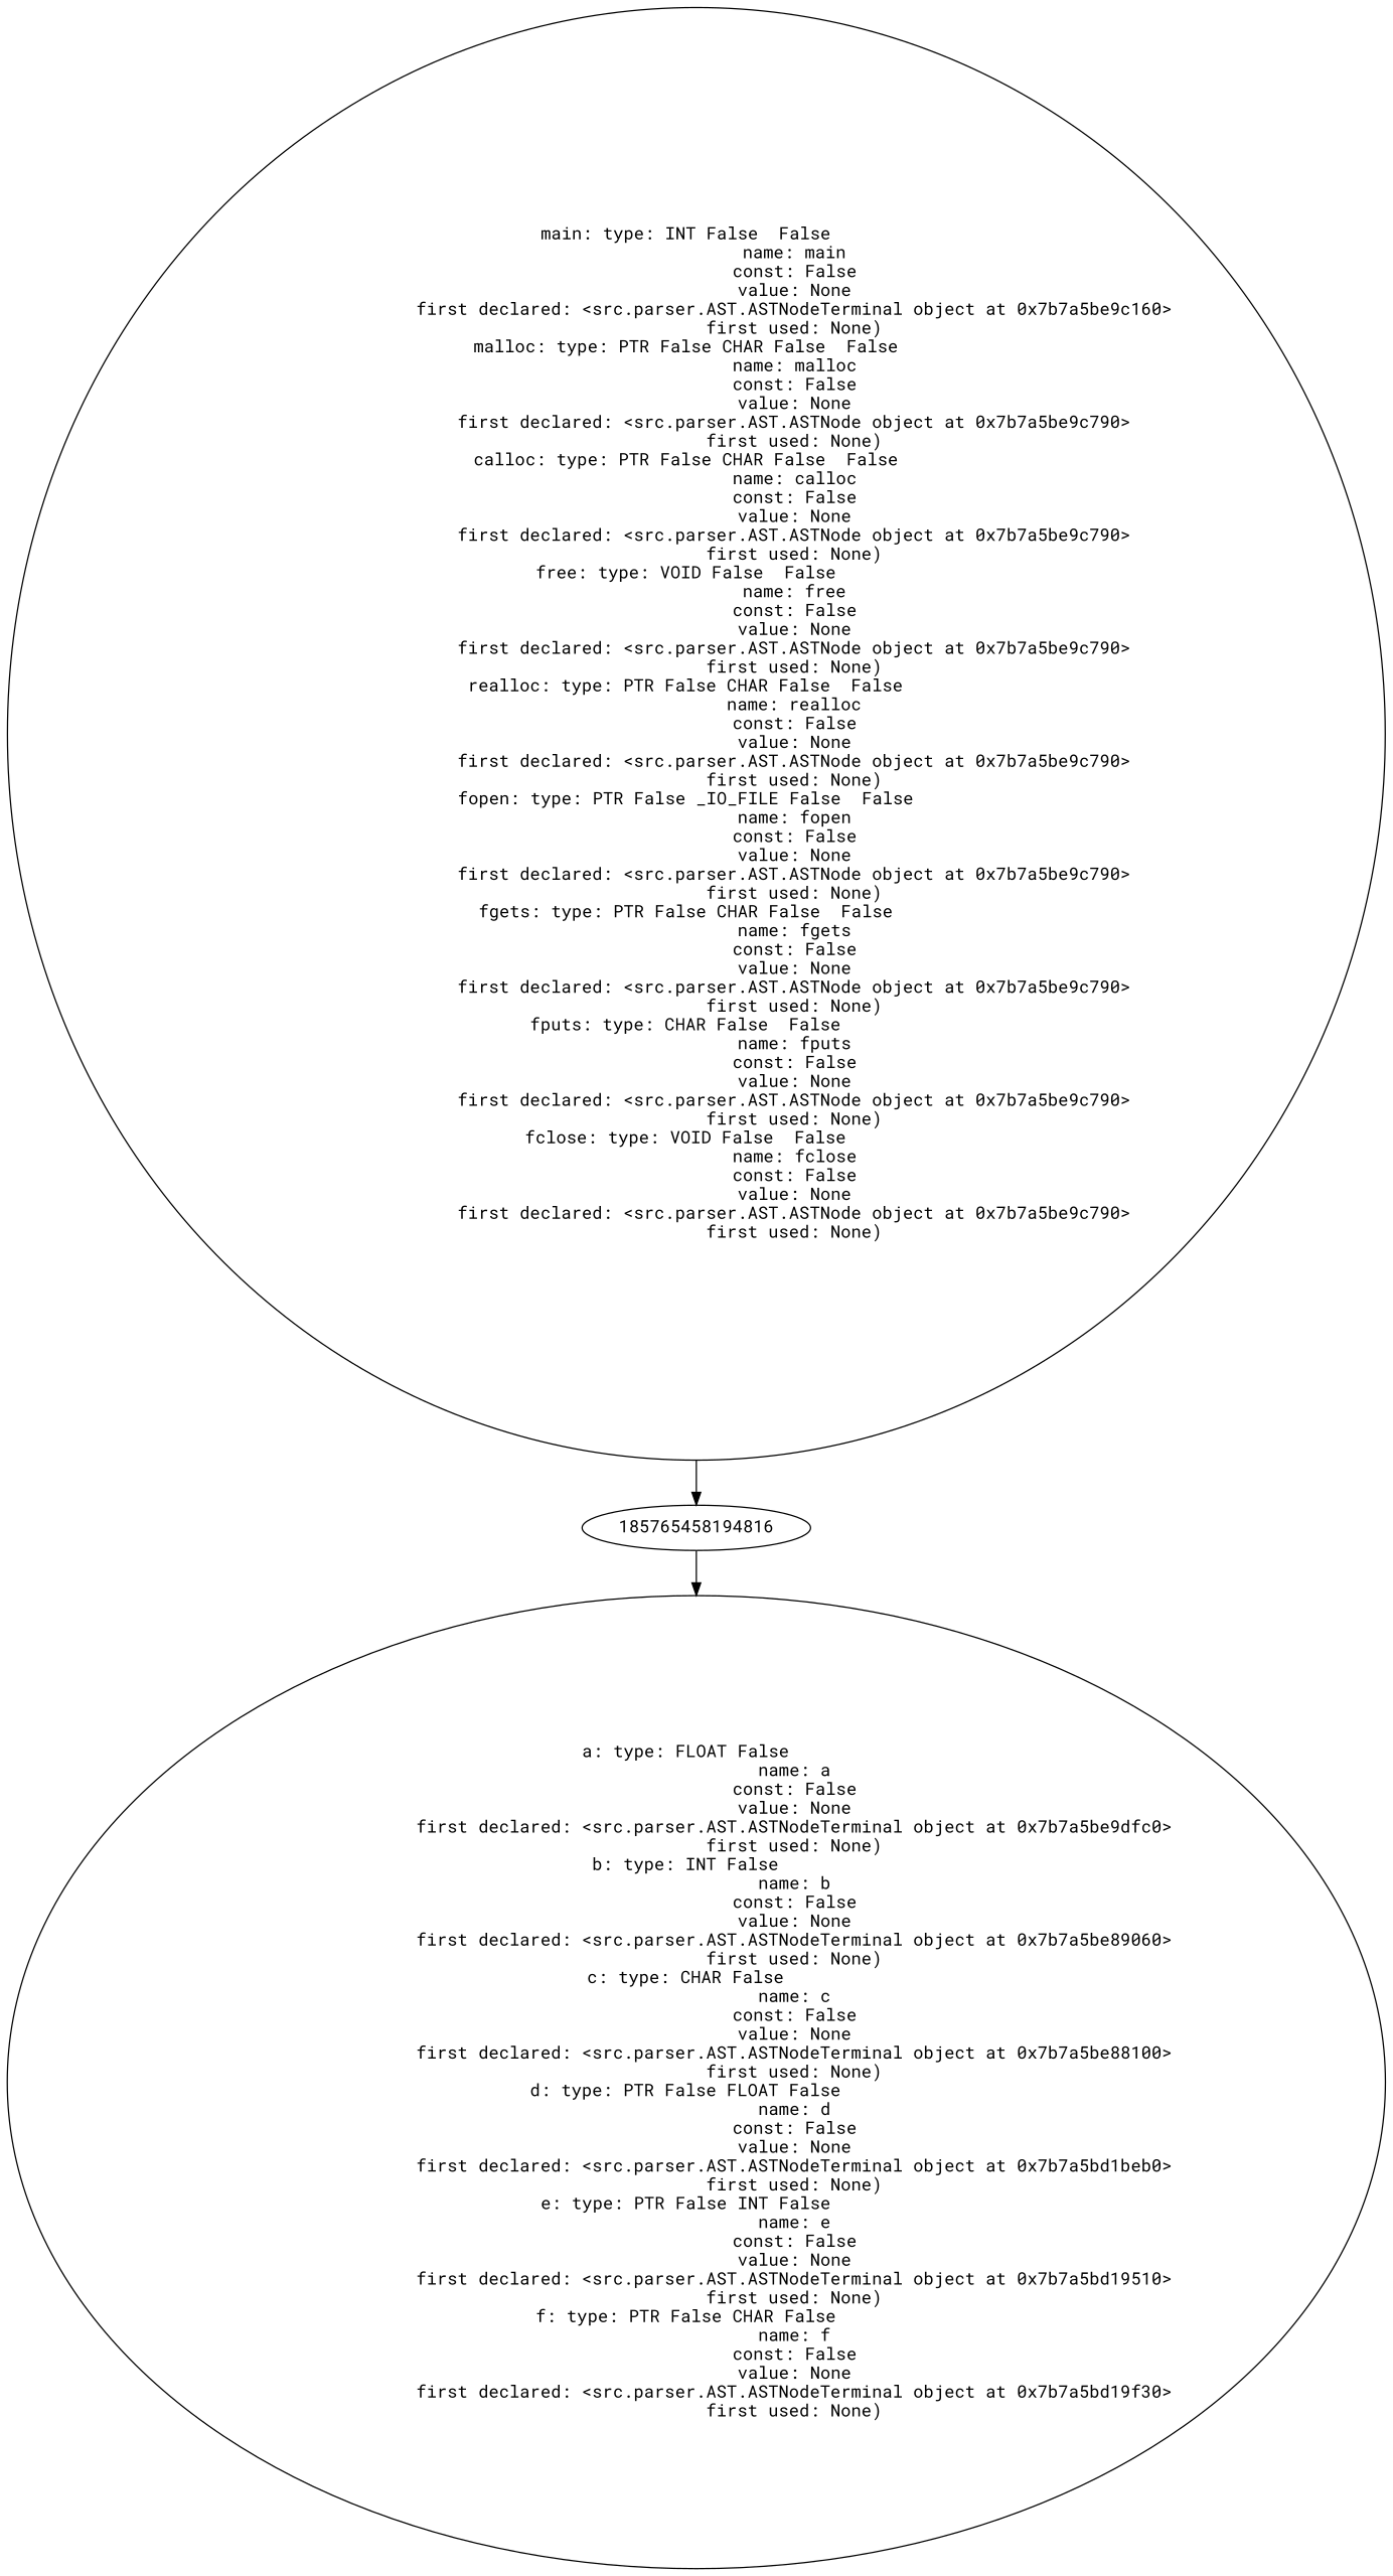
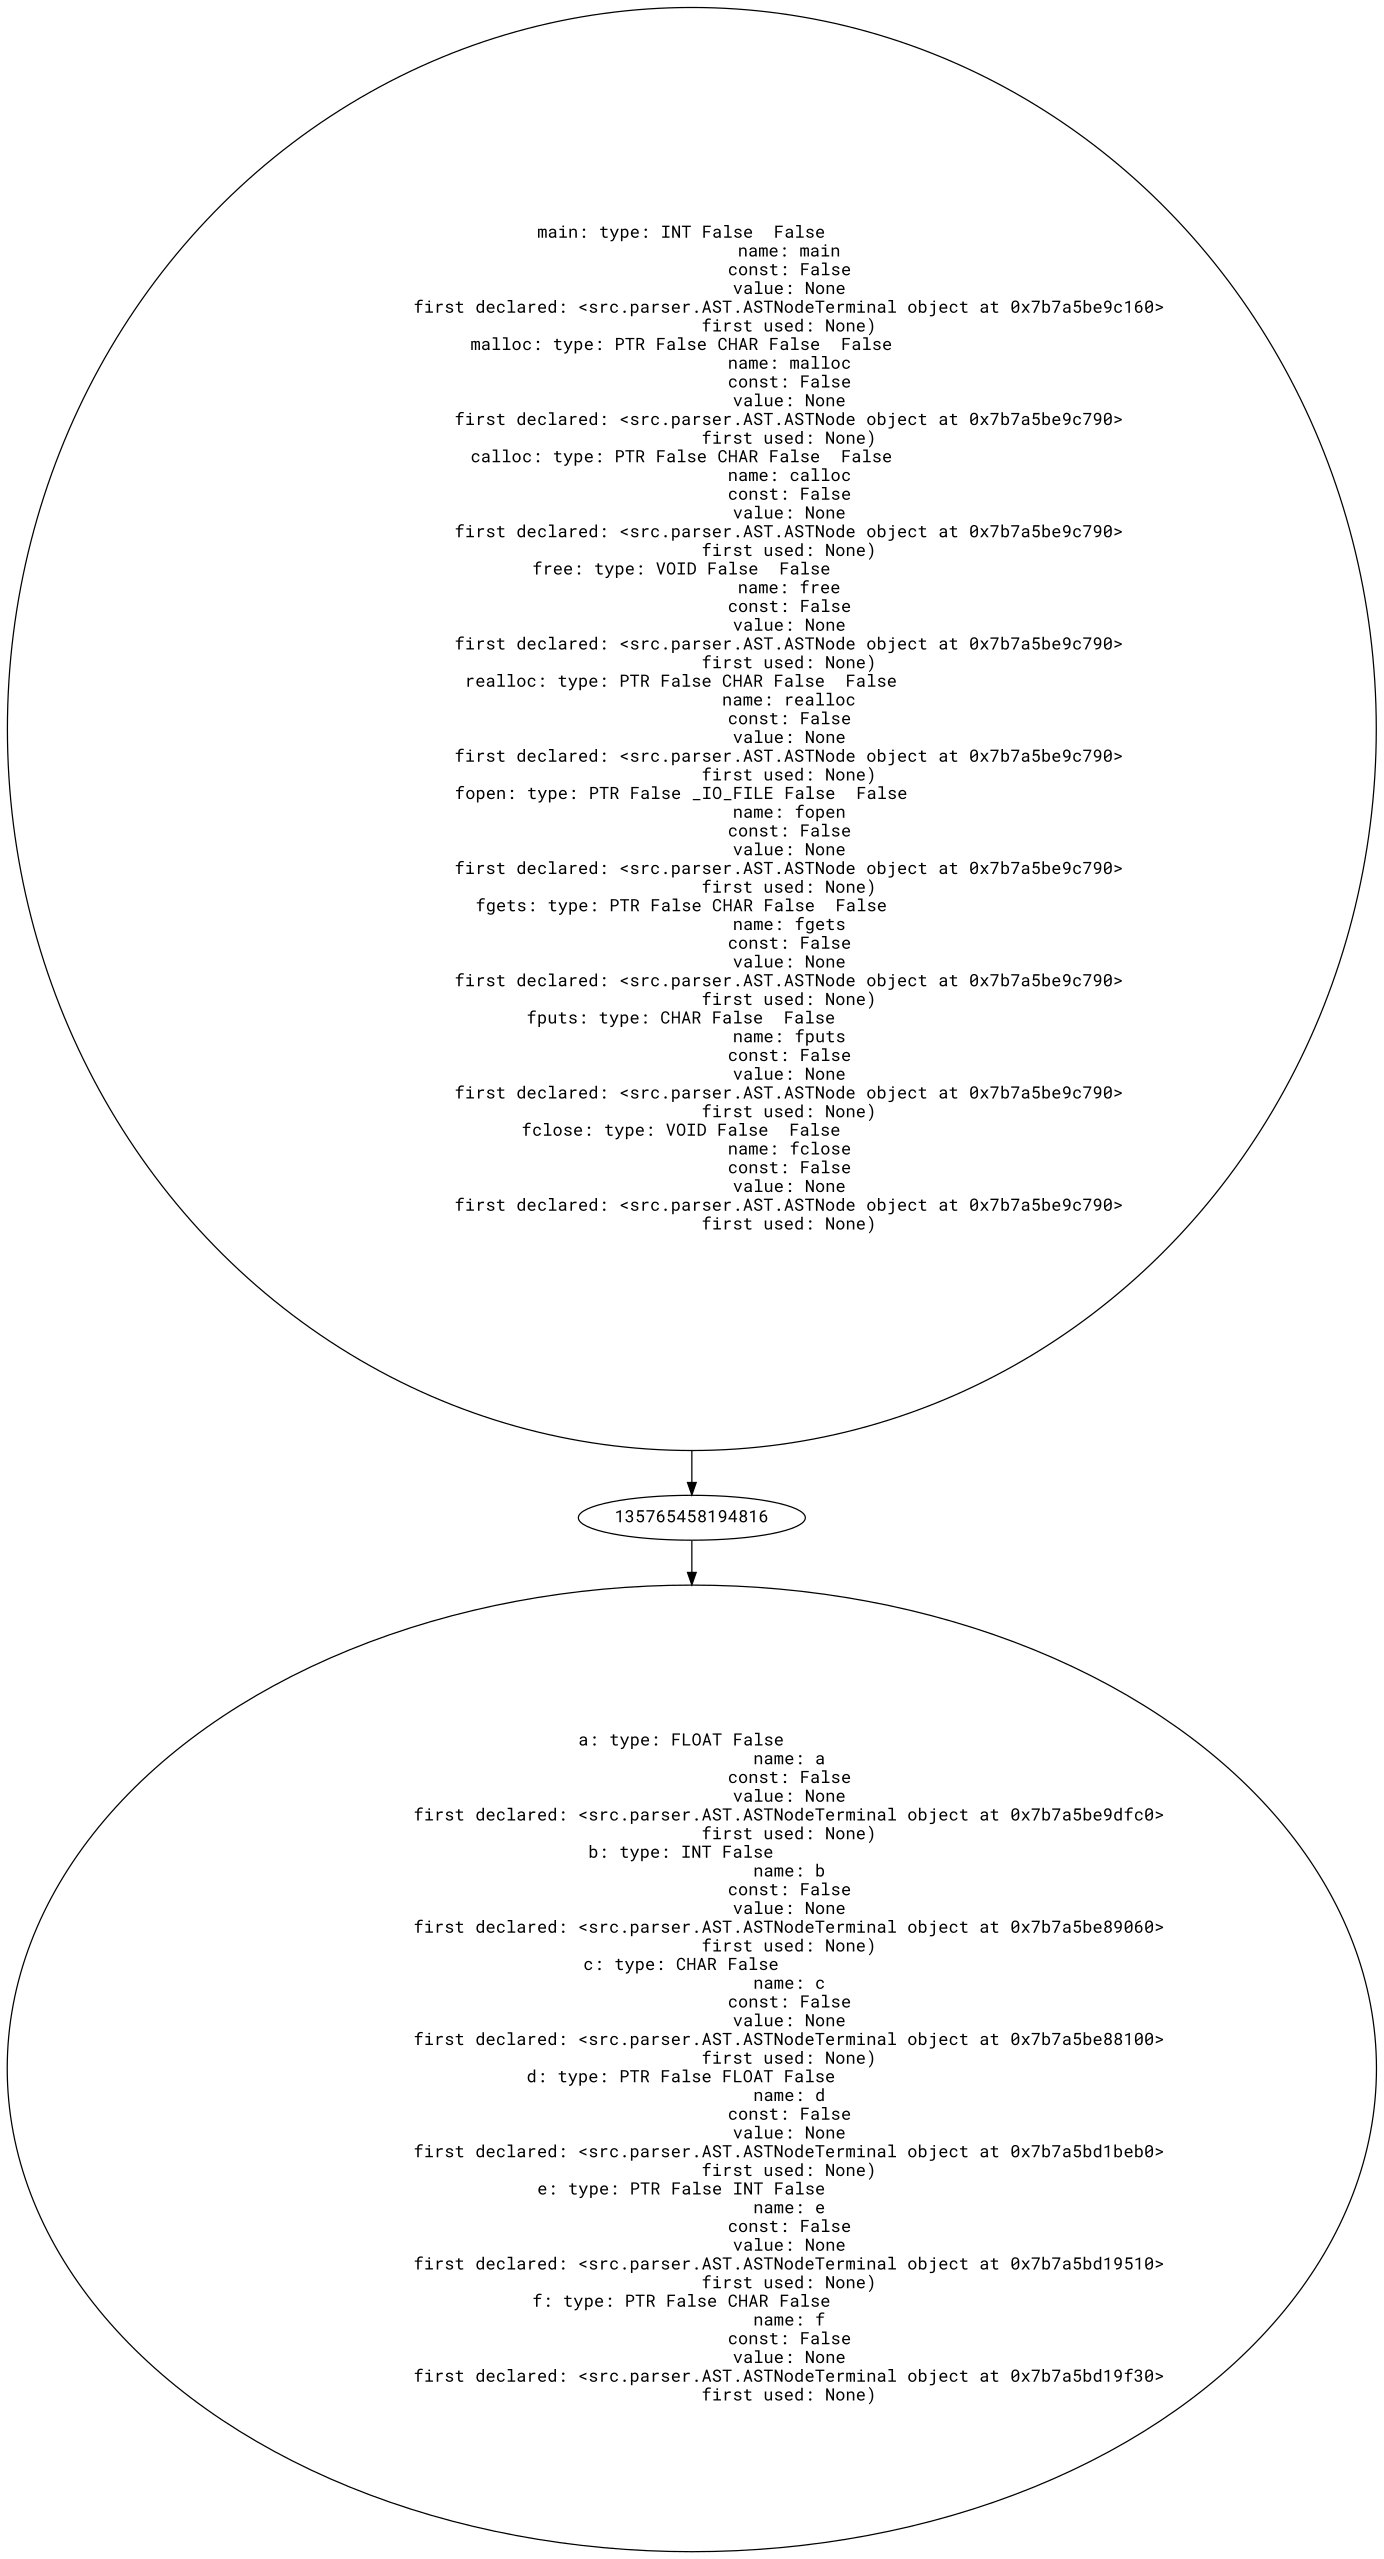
  digraph {
    fontname="Roboto Mono"
    node [fontname="Roboto Mono"]
    edge [fontname="Roboto Mono"]
    n1 [label="main: type: INT False  False  \n                   name: main\n                   const: False\n                   value: None\n                   first declared: <src.parser.AST.ASTNodeTerminal object at 0x7b7a5be9c160>\n                   first used: None)\nmalloc: type: PTR False CHAR False  False  \n                   name: malloc\n                   const: False\n                   value: None\n                   first declared: <src.parser.AST.ASTNode object at 0x7b7a5be9c790>\n                   first used: None)\ncalloc: type: PTR False CHAR False  False  \n                   name: calloc\n                   const: False\n                   value: None\n                   first declared: <src.parser.AST.ASTNode object at 0x7b7a5be9c790>\n                   first used: None)\nfree: type: VOID False  False  \n                   name: free\n                   const: False\n                   value: None\n                   first declared: <src.parser.AST.ASTNode object at 0x7b7a5be9c790>\n                   first used: None)\nrealloc: type: PTR False CHAR False  False  \n                   name: realloc\n                   const: False\n                   value: None\n                   first declared: <src.parser.AST.ASTNode object at 0x7b7a5be9c790>\n                   first used: None)\nfopen: type: PTR False _IO_FILE False  False  \n                   name: fopen\n                   const: False\n                   value: None\n                   first declared: <src.parser.AST.ASTNode object at 0x7b7a5be9c790>\n                   first used: None)\nfgets: type: PTR False CHAR False  False  \n                   name: fgets\n                   const: False\n                   value: None\n                   first declared: <src.parser.AST.ASTNode object at 0x7b7a5be9c790>\n                   first used: None)\nfputs: type: CHAR False  False  \n                   name: fputs\n                   const: False\n                   value: None\n                   first declared: <src.parser.AST.ASTNode object at 0x7b7a5be9c790>\n                   first used: None)\nfclose: type: VOID False  False  \n                   name: fclose\n                   const: False\n                   value: None\n                   first declared: <src.parser.AST.ASTNode object at 0x7b7a5be9c790>\n                   first used: None)"]
-   135765458194816 [label=185765458194816]
+   135765458194816
    n3 [label="a: type: FLOAT False  \n                   name: a\n                   const: False\n                   value: None\n                   first declared: <src.parser.AST.ASTNodeTerminal object at 0x7b7a5be9dfc0>\n                   first used: None)\nb: type: INT False  \n                   name: b\n                   const: False\n                   value: None\n                   first declared: <src.parser.AST.ASTNodeTerminal object at 0x7b7a5be89060>\n                   first used: None)\nc: type: CHAR False  \n                   name: c\n                   const: False\n                   value: None\n                   first declared: <src.parser.AST.ASTNodeTerminal object at 0x7b7a5be88100>\n                   first used: None)\nd: type: PTR False FLOAT False  \n                   name: d\n                   const: False\n                   value: None\n                   first declared: <src.parser.AST.ASTNodeTerminal object at 0x7b7a5bd1beb0>\n                   first used: None)\ne: type: PTR False INT False  \n                   name: e\n                   const: False\n                   value: None\n                   first declared: <src.parser.AST.ASTNodeTerminal object at 0x7b7a5bd19510>\n                   first used: None)\nf: type: PTR False CHAR False  \n                   name: f\n                   const: False\n                   value: None\n                   first declared: <src.parser.AST.ASTNodeTerminal object at 0x7b7a5bd19f30>\n                   first used: None)"]
    n1 -> 135765458194816
    135765458194816 -> n3
  }
